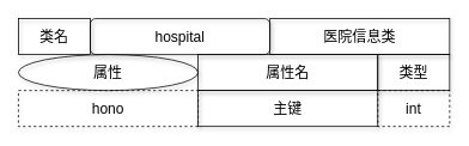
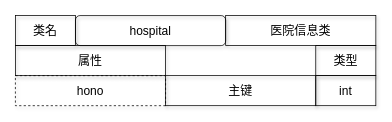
  <mxCell id="0" />
  <mxCell id="1" parent="0" />
  <mxCell id="2" value="&lt;font style=&quot;font-size: 16px;&quot;&gt;类名&lt;/font&gt;" style="rounded=0;whiteSpace=wrap;html=1;fillColor=none;shadow=1;" parent="1" vertex="1"><mxGeometry x="20" y="20" width="80" height="40" as="geometry" /></mxCell>
  <mxCell id="3" value="&lt;font style=&quot;font-size: 16px;&quot;&gt;hospital&lt;/font&gt;" style="whiteSpace=wrap;html=1;fillColor=none;shadow=1;rounded=1;" parent="1" vertex="1"><mxGeometry x="100" y="20" width="200" height="40" as="geometry" /></mxCell>
  <mxCell id="4" value="&lt;span style=&quot;font-size: 16px;&quot;&gt;医院信息类&lt;/span&gt;" style="rounded=0;whiteSpace=wrap;html=1;fillColor=none;shadow=1;" parent="1" vertex="1"><mxGeometry x="300" y="20" width="200" height="40" as="geometry" /></mxCell>
- <mxCell id="5" value="&lt;font style=&quot;font-size: 16px;&quot;&gt;属性&lt;/font&gt;" style="ellipse;whiteSpace=wrap;html=1;fillColor=none;shadow=1;" parent="1" vertex="1"><mxGeometry x="20" y="60" width="200" height="40" as="geometry" /></mxCell>
- <mxCell id="6" value="&lt;font style=&quot;font-size: 16px;&quot;&gt;属性名&lt;/font&gt;" style="rounded=0;whiteSpace=wrap;html=1;fillColor=none;shadow=1;" parent="1" vertex="1"><mxGeometry x="220" y="60" width="200" height="40" as="geometry" /></mxCell>
+ <mxCell id="5" value="&lt;font style=&quot;font-size: 16px;&quot;&gt;属性&lt;/font&gt;" style="rounded=0;whiteSpace=wrap;html=1;fillColor=none;shadow=1;" parent="1" vertex="1"><mxGeometry x="20" y="60" width="200" height="40" as="geometry" /></mxCell>
  <mxCell id="7" value="&lt;font style=&quot;font-size: 16px;&quot;&gt;类型&lt;/font&gt;" style="rounded=0;whiteSpace=wrap;html=1;fillColor=none;shadow=1;" parent="1" vertex="1"><mxGeometry x="420" y="60" width="80" height="40" as="geometry" /></mxCell>
  <mxCell id="8" value="&lt;font style=&quot;font-size: 16px;&quot;&gt;hono&lt;/font&gt;" style="rounded=0;whiteSpace=wrap;html=1;fillColor=none;shadow=1;dashed=1;" parent="1" vertex="1"><mxGeometry x="20" y="100" width="200" height="40" as="geometry" /></mxCell>
  <mxCell id="9" value="&lt;span style=&quot;font-size: 16px;&quot;&gt;主键&lt;/span&gt;" style="rounded=0;whiteSpace=wrap;html=1;fillColor=none;shadow=1;" parent="1" vertex="1"><mxGeometry x="220" y="100" width="200" height="40" as="geometry" /></mxCell>
- <mxCell id="10" value="&lt;font style=&quot;font-size: 16px;&quot;&gt;int&lt;/font&gt;" style="rounded=0;whiteSpace=wrap;html=1;fillColor=none;shadow=1;dashed=1;" parent="1" vertex="1"><mxGeometry x="420" y="100" width="80" height="40" as="geometry" /></mxCell>
+ <mxCell id="10" value="&lt;font style=&quot;font-size: 16px;&quot;&gt;int&lt;/font&gt;" style="rounded=0;whiteSpace=wrap;html=1;fillColor=none;shadow=1;" parent="1" vertex="1"><mxGeometry x="420" y="100" width="80" height="40" as="geometry" /></mxCell>
